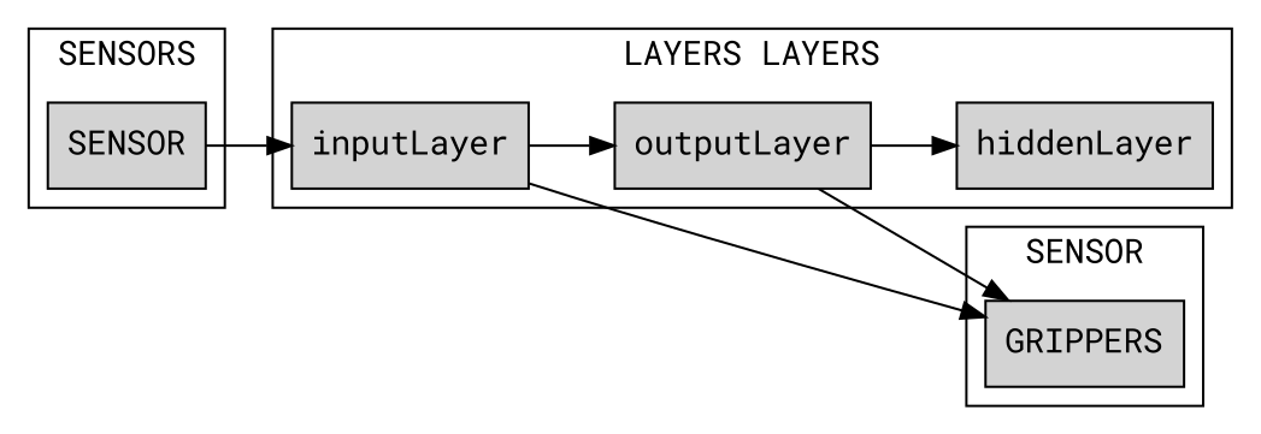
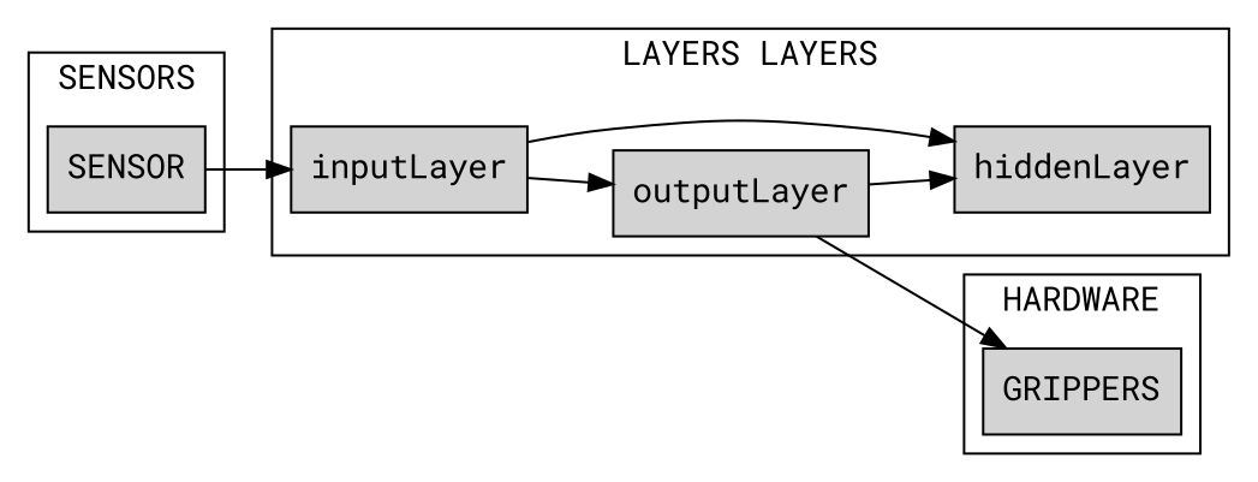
  digraph {
    fontname="Roboto Mono"
    rankdir=LR
    node [fontname="Roboto Mono" shape=box style=filled]
    edge [fontname="Roboto Mono"]
    n1 [label=inputLayer]
    n2 [label=hiddenLayer]
    n3 [label=outputLayer]
    SENSOR
    GRIPPERS
    subgraph cluster_1 {
      color=black
      label="LAYERS LAYERS"
      n1
      n2
      n3
    }
    subgraph cluster_2 {
      color=black
      label=SENSORS
      SENSOR
    }
    subgraph cluster_3 {
      color=black
-     label=SENSOR
+     label=HARDWARE
      GRIPPERS
    }
-   n1 -> GRIPPERS
+   n1 -> n2
    n1 -> n3
    n3 -> n2
    n3 -> GRIPPERS
    SENSOR -> n1
  }
